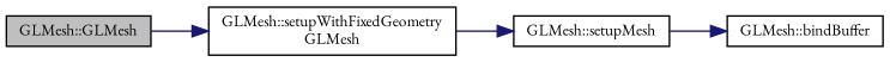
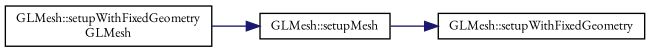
  digraph {
    fontname="EB Garamond"
    rankdir=LR
    node [color=black fillcolor=white fontname="EB Garamond" fontsize=10 shape=record style=filled]
    edge [color=midnightblue fontname="EB Garamond" fontsize=10 labelfontname=Helvetica labelfontsize=10 style=solid]
-   n1 [fillcolor=grey75 fontcolor=black height=0.2 label="GLMesh::GLMesh" width=0.4]
    n2 [height=0.2 label="GLMesh::setupWithFixedGeometry\lGLMesh" width=0.4]
    n3 [height=0.2 label="GLMesh::setupMesh" width=0.4]
-   n4 [height=0.2 label="GLMesh::bindBuffer" width=0.4]
-   n1 -> n2
+   n4 [height=0.2 label="GLMesh::setupWithFixedGeometry" width=0.4]
    n2 -> n3
    n3 -> n4
  }
